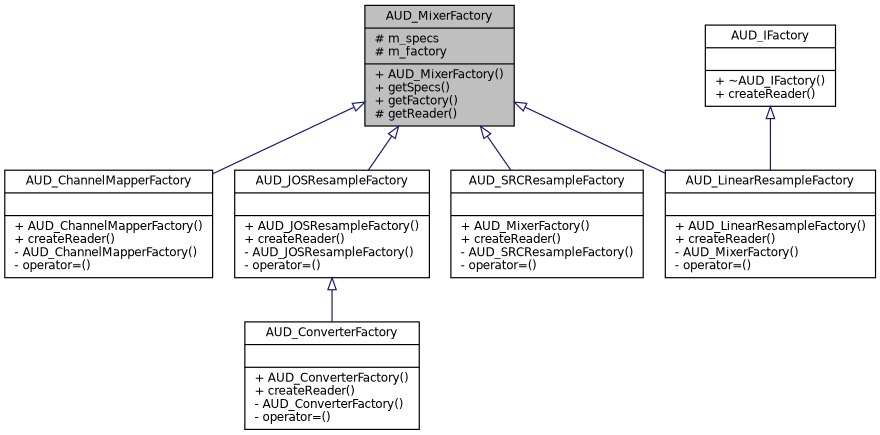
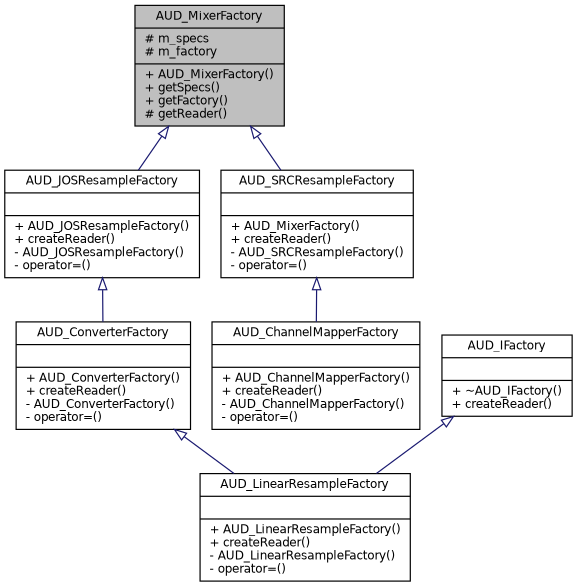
  digraph {
    node [color=black fillcolor=white fontname=Helvetica fontsize=10 shape=record style=filled]
    edge [arrowtail=empty color=midnightblue dir=back fontname=Helvetica fontsize=10 labelfontname=Helvetica labelfontsize=10 style=solid]
    n1 [fillcolor=grey75 fontcolor=black height=0.2 label="{AUD_MixerFactory\n|# m_specs\l# m_factory\l|+ AUD_MixerFactory()\l+ getSpecs()\l+ getFactory()\l# getReader()\l}" width=0.4]
    n2 [height=0.2 label="{AUD_ChannelMapperFactory\n||+ AUD_ChannelMapperFactory()\l+ createReader()\l- AUD_ChannelMapperFactory()\l- operator=()\l}" width=0.4]
    n3 [height=0.2 label="{AUD_JOSResampleFactory\n||+ AUD_JOSResampleFactory()\l+ createReader()\l- AUD_JOSResampleFactory()\l- operator=()\l}" width=0.4]
-   n4 [height=0.2 label="{AUD_LinearResampleFactory\n||+ AUD_LinearResampleFactory()\l+ createReader()\l- AUD_MixerFactory()\l- operator=()\l}" width=0.4]
+   n4 [height=0.2 label="{AUD_LinearResampleFactory\n||+ AUD_LinearResampleFactory()\l+ createReader()\l- AUD_LinearResampleFactory()\l- operator=()\l}" width=0.4]
    n5 [height=0.2 label="{AUD_SRCResampleFactory\n||+ AUD_MixerFactory()\l+ createReader()\l- AUD_SRCResampleFactory()\l- operator=()\l}" width=0.4]
    n6 [height=0.2 label="{AUD_ConverterFactory\n||+ AUD_ConverterFactory()\l+ createReader()\l- AUD_ConverterFactory()\l- operator=()\l}" width=0.4]
    n7 [height=0.2 label="{AUD_IFactory\n||+ ~AUD_IFactory()\l+ createReader()\l}" width=0.4]
-   n1 -> n2
+   n5 -> n2
    n1 -> n3
-   n1 -> n4
+   n6 -> n4
    n1 -> n5
    n3 -> n6
    n7 -> n4
  }
